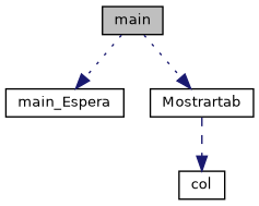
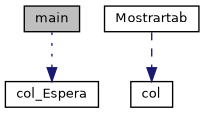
  digraph {
    rankdir=TB
    node [color=black fillcolor=white fontname=Helvetica fontsize=10 shape=record style=filled]
    edge [color=midnightblue fontname=Helvetica fontsize=10 labelfontname=Helvetica labelfontsize=10 style=dotted]
    n1 [fillcolor=grey75 fontcolor=black height=0.2 label=main width=0.4]
-   n2 [height=0.2 label=main_Espera width=0.4]
+   n2 [height=0.2 label=col_Espera width=0.4]
    n3 [height=0.2 label=Mostrartab width=0.4]
    n4 [height=0.2 label=col width=0.4]
    n1 -> n2
-   n1 -> n3
    n3 -> n4 [style=dashed]
  }
